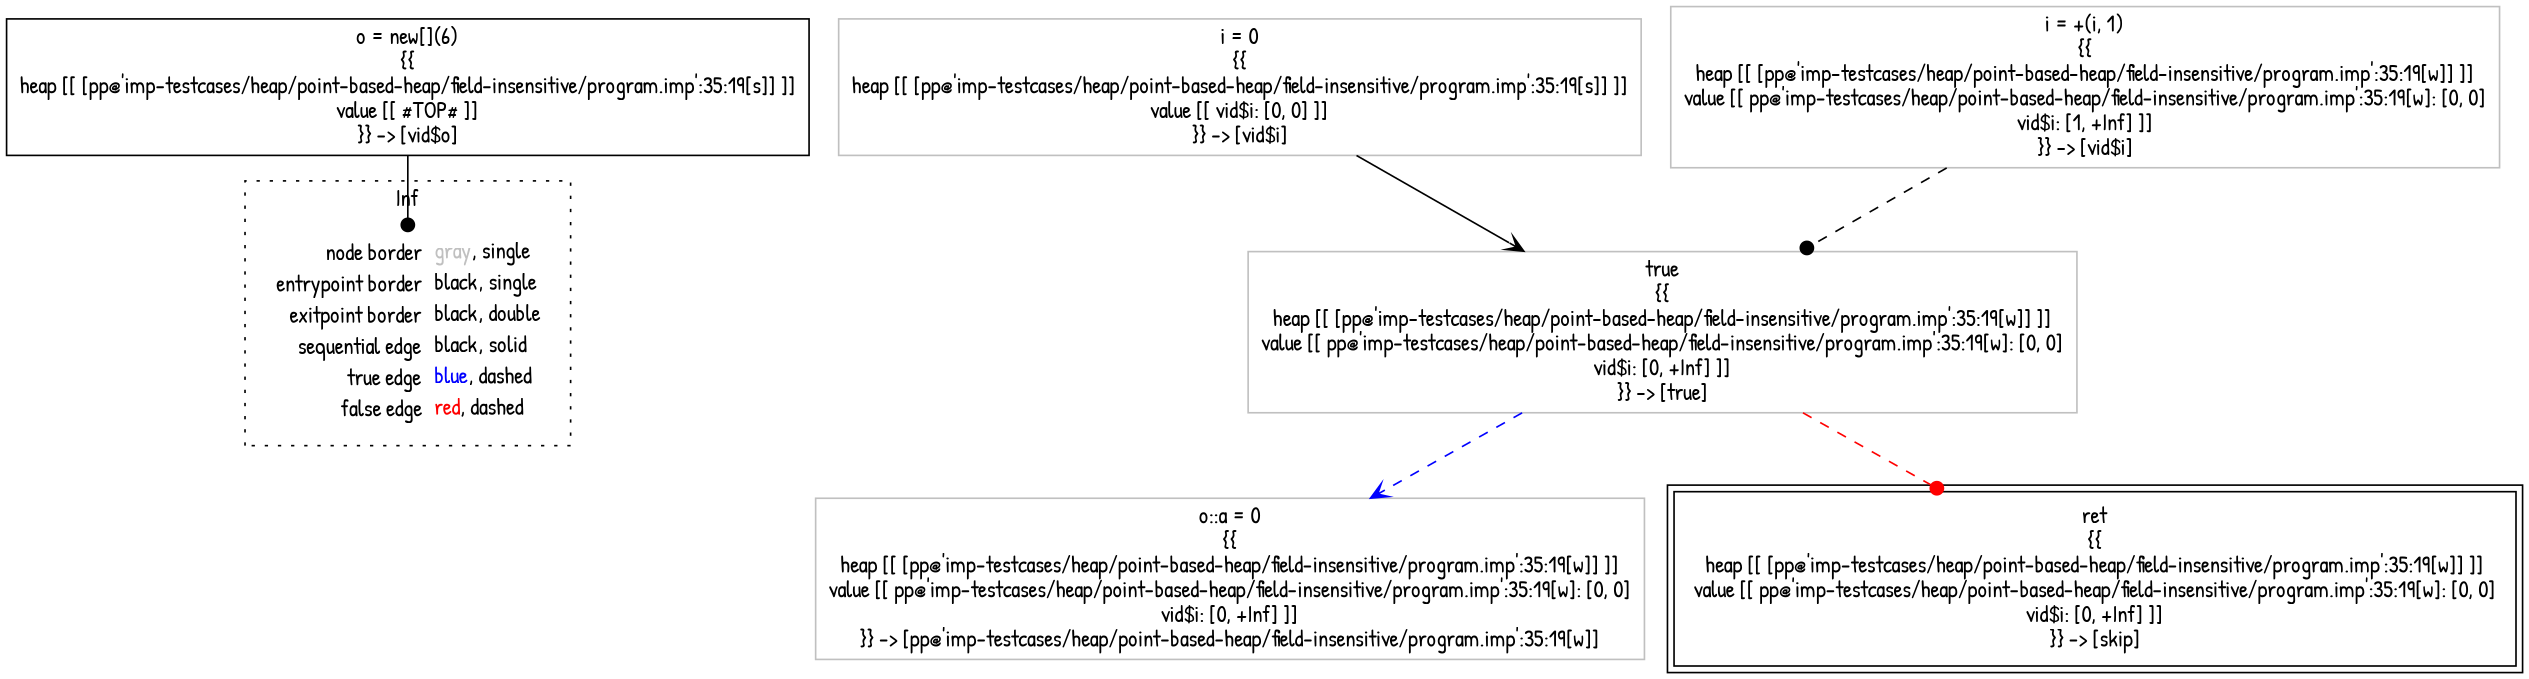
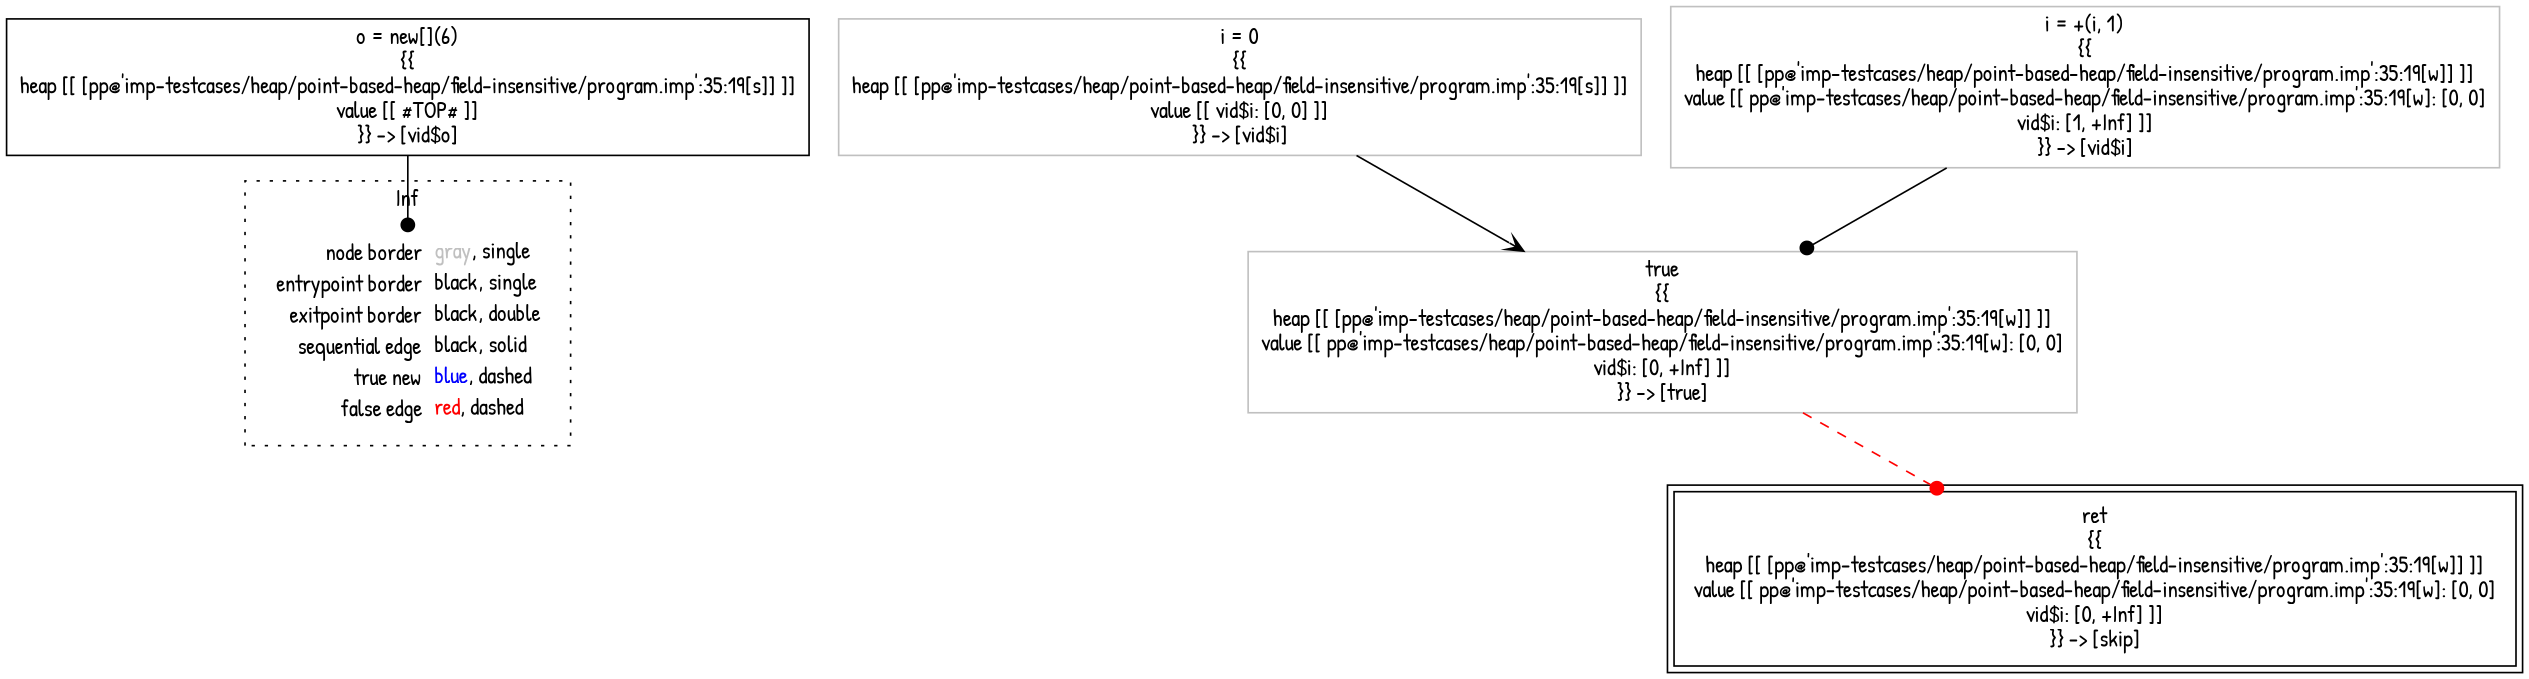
  digraph {
    fontname="Patrick Hand"
    node [fontname="Patrick Hand" shape=rect color=gray]
    edge [arrowhead=dot color=black fontname="Patrick Hand"]
-   n1 [label=<<table border="0" cellpadding="2" cellspacing="0" cellborder="0"><tr><td align="right">node border&nbsp;</td><td align="left"><font color="gray">gray</font>, single</td></tr><tr><td align="right">entrypoint border&nbsp;</td><td align="left"><font color="black">black</font>, single</td></tr><tr><td align="right">exitpoint border&nbsp;</td><td align="left"><font color="black">black</font>, double</td></tr><tr><td align="right">sequential edge&nbsp;</td><td align="left"><font color="black">black</font>, solid</td></tr><tr><td align="right">true edge&nbsp;</td><td align="left"><font color="blue">blue</font>, dashed</td></tr><tr><td align="right">false edge&nbsp;</td><td align="left"><font color="red">red</font>, dashed</td></tr></table>> shape=plaintext color=""]
+   n1 [label=<<table border="0" cellpadding="2" cellspacing="0" cellborder="0"><tr><td align="right">node border&nbsp;</td><td align="left"><font color="gray">gray</font>, single</td></tr><tr><td align="right">entrypoint border&nbsp;</td><td align="left"><font color="black">black</font>, single</td></tr><tr><td align="right">exitpoint border&nbsp;</td><td align="left"><font color="black">black</font>, double</td></tr><tr><td align="right">sequential edge&nbsp;</td><td align="left"><font color="black">black</font>, solid</td></tr><tr><td align="right">true new&nbsp;</td><td align="left"><font color="blue">blue</font>, dashed</td></tr><tr><td align="right">false edge&nbsp;</td><td align="left"><font color="red">red</font>, dashed</td></tr></table>> shape=plaintext color=""]
    n2 [color=black label=<o = new[](6)<BR/>{{<BR/>heap [[ [pp@'imp-testcases/heap/point-based-heap/field-insensitive/program.imp':35:19[s]] ]]<BR/>value [[ #TOP# ]]<BR/>}} -&gt; [vid$o]>]
    n3 [label=<i = 0<BR/>{{<BR/>heap [[ [pp@'imp-testcases/heap/point-based-heap/field-insensitive/program.imp':35:19[s]] ]]<BR/>value [[ vid$i: [0, 0] ]]<BR/>}} -&gt; [vid$i]>]
    n4 [label=<true<BR/>{{<BR/>heap [[ [pp@'imp-testcases/heap/point-based-heap/field-insensitive/program.imp':35:19[w]] ]]<BR/>value [[ pp@'imp-testcases/heap/point-based-heap/field-insensitive/program.imp':35:19[w]: [0, 0]<BR/>vid$i: [0, +Inf] ]]<BR/>}} -&gt; [true]>]
-   n5 [label=<o::a = 0<BR/>{{<BR/>heap [[ [pp@'imp-testcases/heap/point-based-heap/field-insensitive/program.imp':35:19[w]] ]]<BR/>value [[ pp@'imp-testcases/heap/point-based-heap/field-insensitive/program.imp':35:19[w]: [0, 0]<BR/>vid$i: [0, +Inf] ]]<BR/>}} -&gt; [pp@'imp-testcases/heap/point-based-heap/field-insensitive/program.imp':35:19[w]]>]
    n6 [label=<i = +(i, 1)<BR/>{{<BR/>heap [[ [pp@'imp-testcases/heap/point-based-heap/field-insensitive/program.imp':35:19[w]] ]]<BR/>value [[ pp@'imp-testcases/heap/point-based-heap/field-insensitive/program.imp':35:19[w]: [0, 0]<BR/>vid$i: [1, +Inf] ]]<BR/>}} -&gt; [vid$i]>]
    n7 [color=black label=<ret<BR/>{{<BR/>heap [[ [pp@'imp-testcases/heap/point-based-heap/field-insensitive/program.imp':35:19[w]] ]]<BR/>value [[ pp@'imp-testcases/heap/point-based-heap/field-insensitive/program.imp':35:19[w]: [0, 0]<BR/>vid$i: [0, +Inf] ]]<BR/>}} -&gt; [skip]> peripheries=2]
    subgraph cluster_1 {
      label=Inf
      style=dotted
      n1
    }
    n2 -> n1
    n3 -> n4 [arrowhead=vee]
-   n4 -> n5 [arrowhead=vee color=blue style=dashed]
    n4 -> n7 [color=red style=dashed]
-   n6 -> n4 [style=dashed]
+   n6 -> n4
  }
